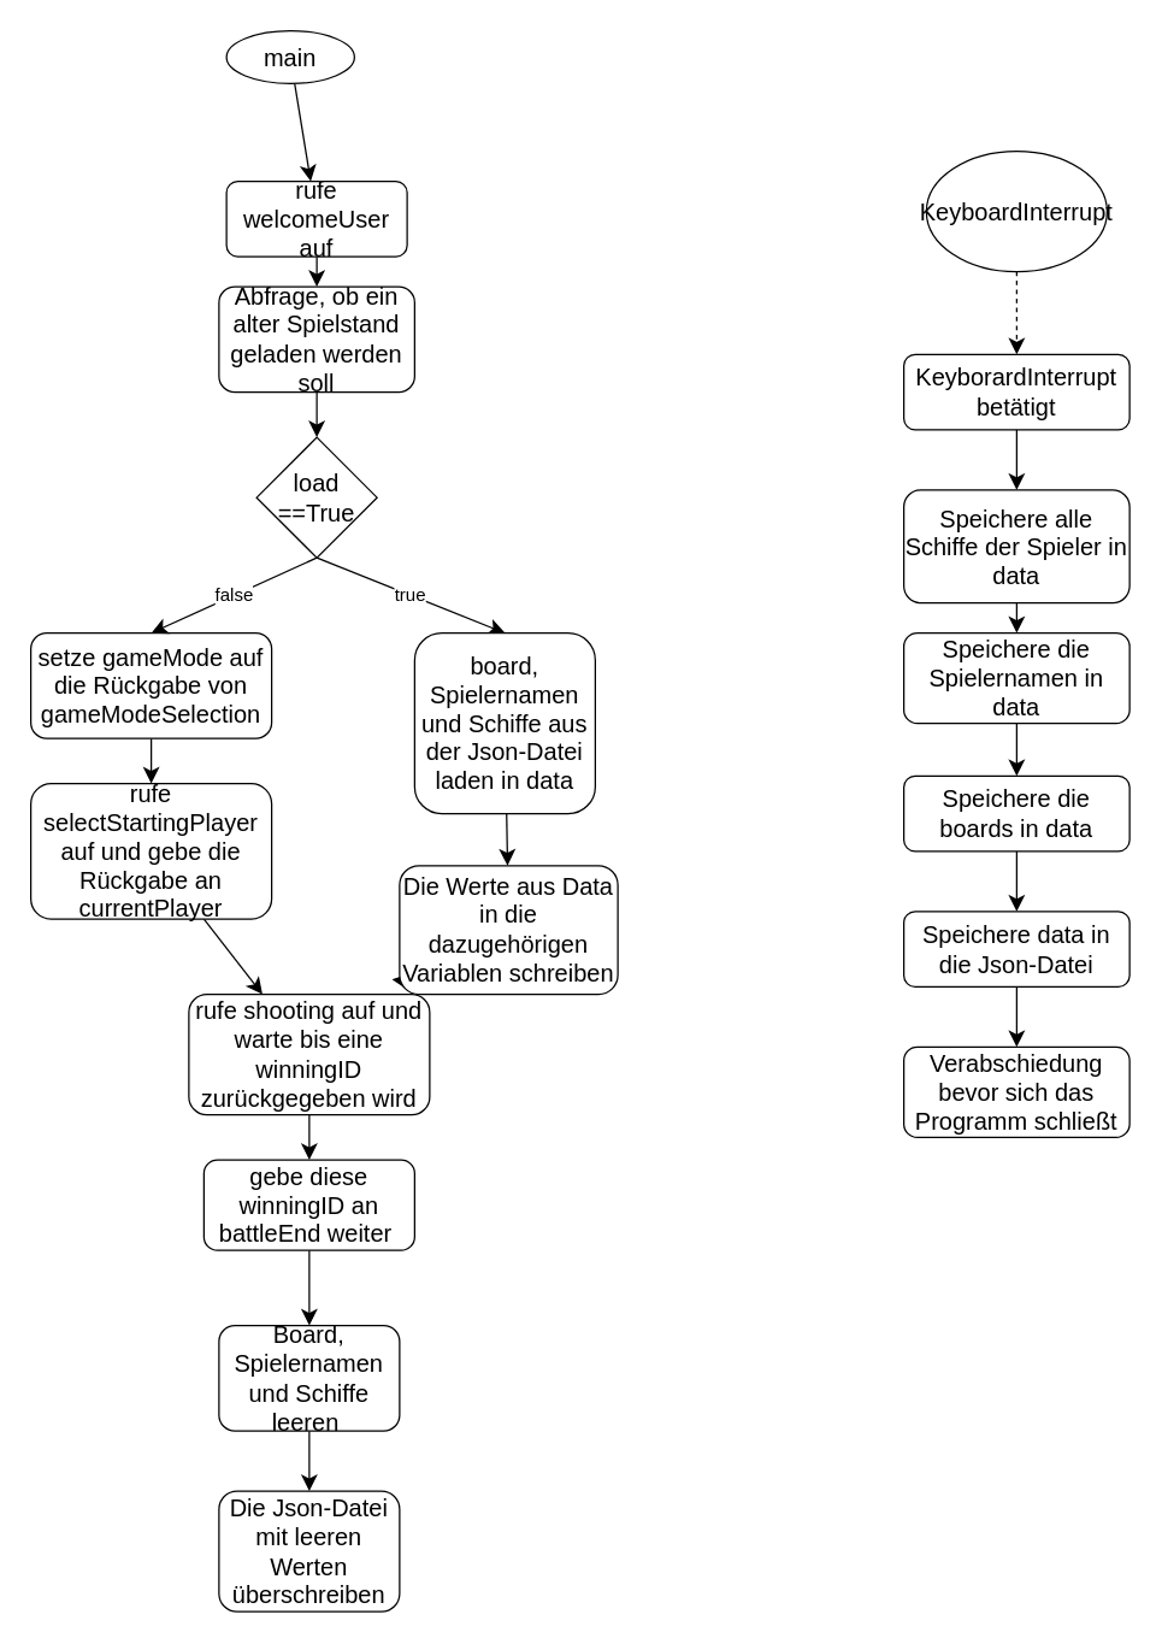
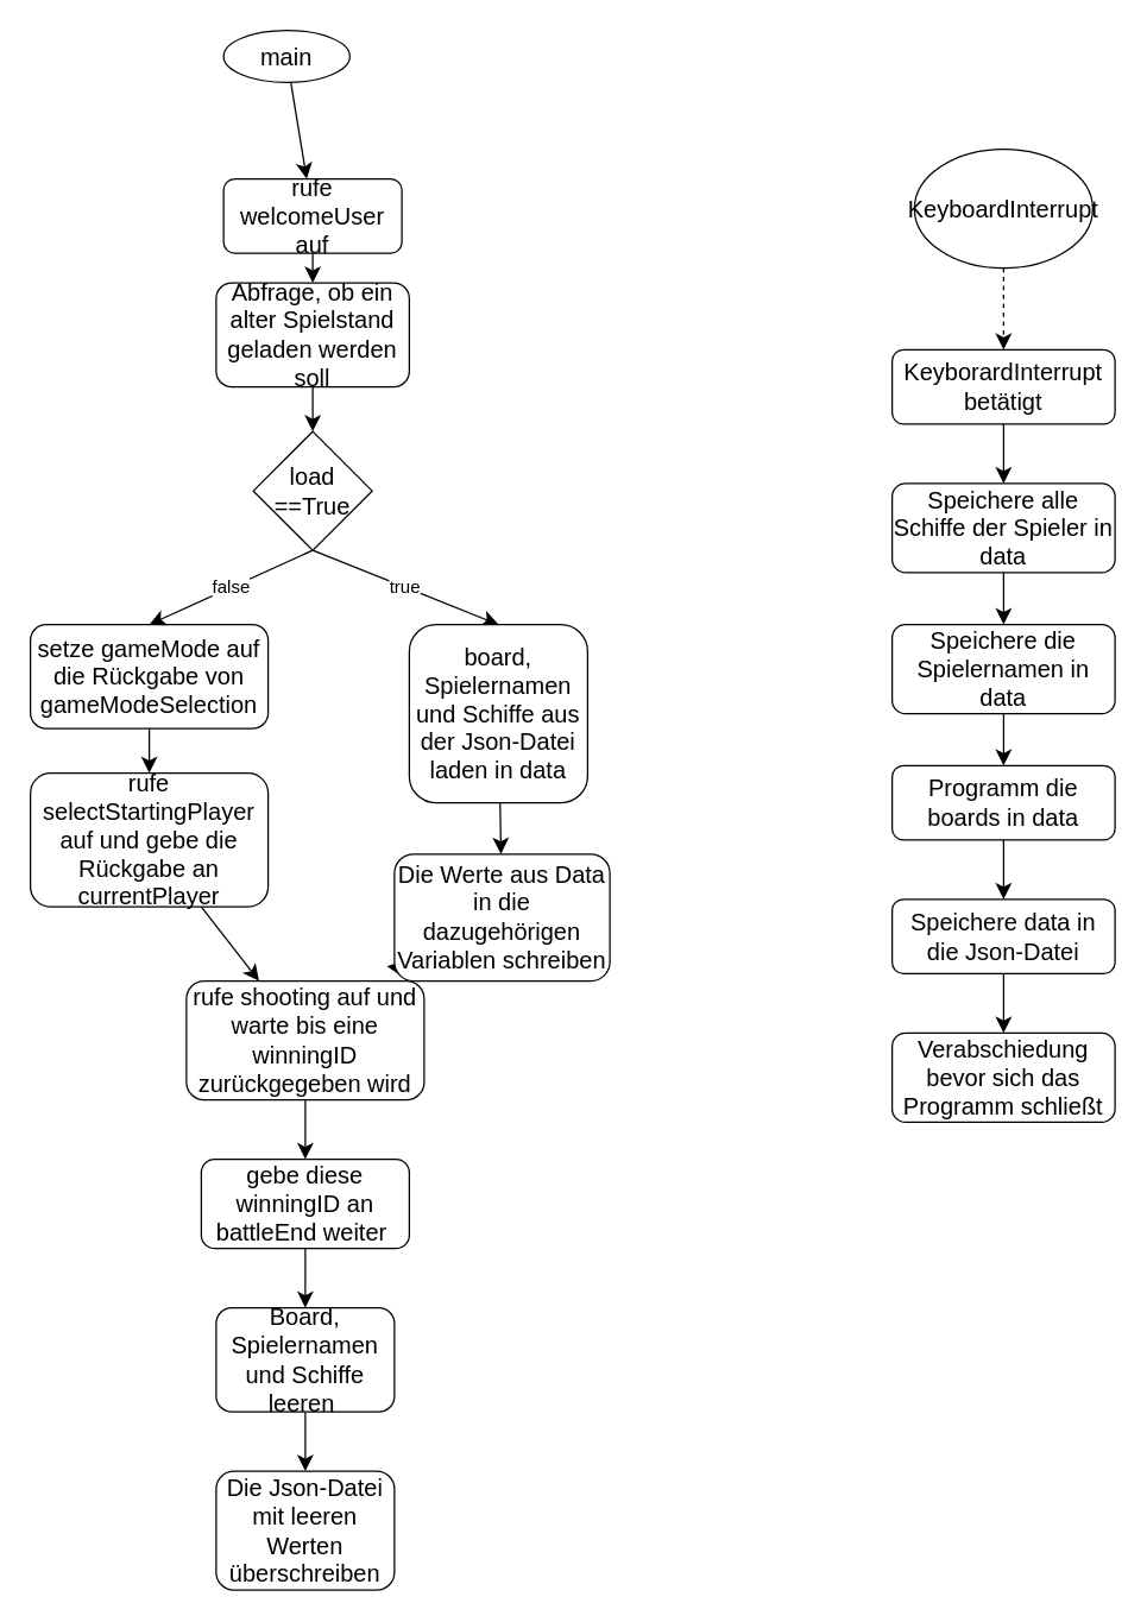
  <mxCell id="0" />
  <mxCell id="1" parent="0" />
  <mxCell id="2" value="" style="edgeStyle=none;curved=1;rounded=0;orthogonalLoop=1;jettySize=auto;html=1;fontSize=12;startSize=8;endSize=8;" parent="1" source="3" target="5" edge="1"><mxGeometry relative="1" as="geometry" /></mxCell>
  <mxCell id="3" value="main" style="ellipse;whiteSpace=wrap;html=1;fontSize=16;" parent="1" vertex="1"><mxGeometry x="150" y="20" width="85" height="35" as="geometry" /></mxCell>
  <mxCell id="4" value="" style="edgeStyle=none;curved=1;rounded=0;orthogonalLoop=1;jettySize=auto;html=1;fontSize=12;startSize=8;endSize=8;" edge="1" parent="1" source="5" target="18"><mxGeometry relative="1" as="geometry" /></mxCell>
  <mxCell id="5" value="rufe welcomeUser auf" style="rounded=1;whiteSpace=wrap;html=1;fontSize=16;" parent="1" vertex="1"><mxGeometry x="150" y="120" width="120" height="50" as="geometry" /></mxCell>
  <mxCell id="6" value="" style="edgeStyle=none;curved=1;rounded=0;orthogonalLoop=1;jettySize=auto;html=1;fontSize=12;startSize=8;endSize=8;" parent="1" source="7" target="9" edge="1"><mxGeometry relative="1" as="geometry" /></mxCell>
  <mxCell id="7" value="setze gameMode auf die Rückgabe von gameModeSelection" style="rounded=1;whiteSpace=wrap;html=1;fontSize=16;" parent="1" vertex="1"><mxGeometry x="20" y="420" width="160" height="70" as="geometry" /></mxCell>
  <mxCell id="8" value="" style="edgeStyle=none;curved=1;rounded=0;orthogonalLoop=1;jettySize=auto;html=1;fontSize=12;startSize=8;endSize=8;" parent="1" source="9" target="11" edge="1"><mxGeometry relative="1" as="geometry" /></mxCell>
  <mxCell id="9" value="rufe selectStartingPlayer auf und gebe die Rückgabe an currentPlayer" style="whiteSpace=wrap;html=1;fontSize=16;rounded=1;" parent="1" vertex="1"><mxGeometry x="20" y="520" width="160" height="90" as="geometry" /></mxCell>
  <mxCell id="10" value="" style="edgeStyle=none;curved=1;rounded=0;orthogonalLoop=1;jettySize=auto;html=1;fontSize=12;startSize=8;endSize=8;" parent="1" source="11" target="13" edge="1"><mxGeometry relative="1" as="geometry" /></mxCell>
  <mxCell id="11" value="rufe shooting auf und warte bis eine winningID zurückgegeben wird" style="whiteSpace=wrap;html=1;fontSize=16;rounded=1;" parent="1" vertex="1"><mxGeometry x="125" y="660" width="160" height="80" as="geometry" /></mxCell>
  <mxCell id="12" value="" style="edgeStyle=none;curved=1;rounded=0;orthogonalLoop=1;jettySize=auto;html=1;fontSize=12;startSize=8;endSize=8;" edge="1" parent="1" source="13" target="24"><mxGeometry relative="1" as="geometry" /></mxCell>
- <mxCell id="13" value="gebe diese winningID an battleEnd weiter&amp;nbsp;" style="whiteSpace=wrap;html=1;fontSize=16;rounded=1;" parent="1" vertex="1"><mxGeometry x="135" y="770" width="140" height="60" as="geometry" /></mxCell>
+ <mxCell id="13" value="gebe diese winningID an battleEnd weiter&amp;nbsp;" style="whiteSpace=wrap;html=1;fontSize=16;rounded=1;" parent="1" vertex="1"><mxGeometry x="135" y="780" width="140" height="60" as="geometry" /></mxCell>
  <mxCell id="14" value="false" style="edgeStyle=none;curved=1;rounded=0;orthogonalLoop=1;jettySize=auto;html=1;exitX=0.5;exitY=1;exitDx=0;exitDy=0;entryX=0.5;entryY=0;entryDx=0;entryDy=0;fontSize=12;startSize=8;endSize=8;" edge="1" parent="1" source="16" target="7"><mxGeometry relative="1" as="geometry" /></mxCell>
  <mxCell id="15" value="true" style="edgeStyle=none;curved=1;rounded=0;orthogonalLoop=1;jettySize=auto;html=1;fontSize=12;startSize=8;endSize=8;exitX=0.5;exitY=1;exitDx=0;exitDy=0;entryX=0.5;entryY=0;entryDx=0;entryDy=0;" edge="1" parent="1" source="16" target="21"><mxGeometry relative="1" as="geometry"><mxPoint x="320" y="410" as="targetPoint" /></mxGeometry></mxCell>
  <mxCell id="16" value="load ==True" style="rhombus;whiteSpace=wrap;html=1;fontSize=16;" vertex="1" parent="1"><mxGeometry x="170" y="290" width="80" height="80" as="geometry" /></mxCell>
  <mxCell id="17" style="edgeStyle=none;curved=1;rounded=0;orthogonalLoop=1;jettySize=auto;html=1;exitX=0.5;exitY=1;exitDx=0;exitDy=0;entryX=0.5;entryY=0;entryDx=0;entryDy=0;fontSize=12;startSize=8;endSize=8;" edge="1" parent="1" source="18" target="16"><mxGeometry relative="1" as="geometry" /></mxCell>
  <mxCell id="18" value="Abfrage, ob ein alter Spielstand geladen werden soll" style="rounded=1;whiteSpace=wrap;html=1;fontSize=16;" vertex="1" parent="1"><mxGeometry x="145" y="190" width="130" height="70" as="geometry" /></mxCell>
  <mxCell id="19" style="edgeStyle=none;curved=1;rounded=0;orthogonalLoop=1;jettySize=auto;html=1;fontSize=12;startSize=8;endSize=8;exitX=0.402;exitY=0.988;exitDx=0;exitDy=0;exitPerimeter=0;" edge="1" parent="1" source="32"><mxGeometry relative="1" as="geometry"><mxPoint x="310" y="610" as="sourcePoint" /><mxPoint x="260" y="650" as="targetPoint" /></mxGeometry></mxCell>
  <mxCell id="20" value="" style="edgeStyle=none;curved=1;rounded=0;orthogonalLoop=1;jettySize=auto;html=1;fontSize=12;startSize=8;endSize=8;" edge="1" parent="1" source="21" target="32"><mxGeometry relative="1" as="geometry" /></mxCell>
  <mxCell id="21" value="board, Spielernamen und Schiffe aus der Json-Datei laden in data" style="rounded=1;whiteSpace=wrap;html=1;fontSize=16;" vertex="1" parent="1"><mxGeometry x="275" y="420" width="120" height="120" as="geometry" /></mxCell>
  <mxCell id="22" style="edgeStyle=none;curved=1;rounded=0;orthogonalLoop=1;jettySize=auto;html=1;exitX=0.25;exitY=1;exitDx=0;exitDy=0;fontSize=12;startSize=8;endSize=8;" edge="1" parent="1" source="13" target="13"><mxGeometry relative="1" as="geometry" /></mxCell>
  <mxCell id="23" value="" style="edgeStyle=none;curved=1;rounded=0;orthogonalLoop=1;jettySize=auto;html=1;fontSize=12;startSize=8;endSize=8;" edge="1" parent="1" source="24" target="25"><mxGeometry relative="1" as="geometry" /></mxCell>
  <mxCell id="24" value="Board, Spielernamen und Schiffe leeren&amp;nbsp;" style="rounded=1;whiteSpace=wrap;html=1;fontSize=16;" vertex="1" parent="1"><mxGeometry x="145" y="880" width="120" height="70" as="geometry" /></mxCell>
  <mxCell id="25" value="Die Json-Datei mit leeren Werten überschreiben" style="whiteSpace=wrap;html=1;fontSize=16;rounded=1;" vertex="1" parent="1"><mxGeometry x="145" y="990" width="120" height="80" as="geometry" /></mxCell>
  <mxCell id="26" value="" style="edgeStyle=none;curved=1;rounded=0;orthogonalLoop=1;jettySize=auto;html=1;fontSize=12;startSize=8;endSize=8;dashed=1;" edge="1" parent="1" source="27" target="29"><mxGeometry relative="1" as="geometry" /></mxCell>
  <mxCell id="27" value="KeyboardInterrupt" style="ellipse;whiteSpace=wrap;html=1;fontSize=16;" vertex="1" parent="1"><mxGeometry x="615" y="100" width="120" height="80" as="geometry" /></mxCell>
  <mxCell id="28" value="" style="edgeStyle=none;curved=1;rounded=0;orthogonalLoop=1;jettySize=auto;html=1;fontSize=12;startSize=8;endSize=8;" edge="1" parent="1" source="29" target="31"><mxGeometry relative="1" as="geometry" /></mxCell>
  <mxCell id="29" value="KeyborardInterrupt betätigt" style="rounded=1;whiteSpace=wrap;html=1;fontSize=16;" vertex="1" parent="1"><mxGeometry x="600" y="235" width="150" height="50" as="geometry" /></mxCell>
  <mxCell id="30" value="" style="edgeStyle=none;curved=1;rounded=0;orthogonalLoop=1;jettySize=auto;html=1;fontSize=12;startSize=8;endSize=8;" edge="1" parent="1" source="31" target="34"><mxGeometry relative="1" as="geometry" /></mxCell>
- <mxCell id="31" value="Speichere alle Schiffe der Spieler in data" style="rounded=1;whiteSpace=wrap;html=1;fontSize=16;" vertex="1" parent="1"><mxGeometry x="600" y="325" width="150" height="75" as="geometry" /></mxCell>
+ <mxCell id="31" value="Speichere alle Schiffe der Spieler in data" style="rounded=1;whiteSpace=wrap;html=1;fontSize=16;" vertex="1" parent="1"><mxGeometry x="600" y="325" width="150" height="60" as="geometry" /></mxCell>
  <mxCell id="32" value="Die Werte aus Data in die dazugehörigen Variablen schreiben" style="rounded=1;whiteSpace=wrap;html=1;fontSize=16;" vertex="1" parent="1"><mxGeometry x="265" y="574.5" width="145" height="85.5" as="geometry" /></mxCell>
  <mxCell id="33" value="" style="edgeStyle=none;curved=1;rounded=0;orthogonalLoop=1;jettySize=auto;html=1;fontSize=12;startSize=8;endSize=8;" edge="1" parent="1" source="34" target="36"><mxGeometry relative="1" as="geometry" /></mxCell>
  <mxCell id="34" value="Speichere die Spielernamen in data" style="rounded=1;whiteSpace=wrap;html=1;fontSize=16;" vertex="1" parent="1"><mxGeometry x="600" y="420" width="150" height="60" as="geometry" /></mxCell>
  <mxCell id="35" value="" style="edgeStyle=none;curved=1;rounded=0;orthogonalLoop=1;jettySize=auto;html=1;fontSize=12;startSize=8;endSize=8;" edge="1" parent="1" source="36" target="38"><mxGeometry relative="1" as="geometry" /></mxCell>
- <mxCell id="36" value="Speichere die boards in data" style="rounded=1;whiteSpace=wrap;html=1;fontSize=16;" vertex="1" parent="1"><mxGeometry x="600" y="515" width="150" height="50" as="geometry" /></mxCell>
+ <mxCell id="36" value="Programm die boards in data" style="rounded=1;whiteSpace=wrap;html=1;fontSize=16;" vertex="1" parent="1"><mxGeometry x="600" y="515" width="150" height="50" as="geometry" /></mxCell>
  <mxCell id="37" value="" style="edgeStyle=none;curved=1;rounded=0;orthogonalLoop=1;jettySize=auto;html=1;fontSize=12;startSize=8;endSize=8;" edge="1" parent="1" source="38" target="39"><mxGeometry relative="1" as="geometry" /></mxCell>
  <mxCell id="38" value="Speichere data in die Json-Datei" style="rounded=1;whiteSpace=wrap;html=1;fontSize=16;" vertex="1" parent="1"><mxGeometry x="600" y="605" width="150" height="50" as="geometry" /></mxCell>
  <mxCell id="39" value="Verabschiedung bevor sich das Programm schließt" style="rounded=1;whiteSpace=wrap;html=1;fontSize=16;" vertex="1" parent="1"><mxGeometry x="600" y="695" width="150" height="60" as="geometry" /></mxCell>
